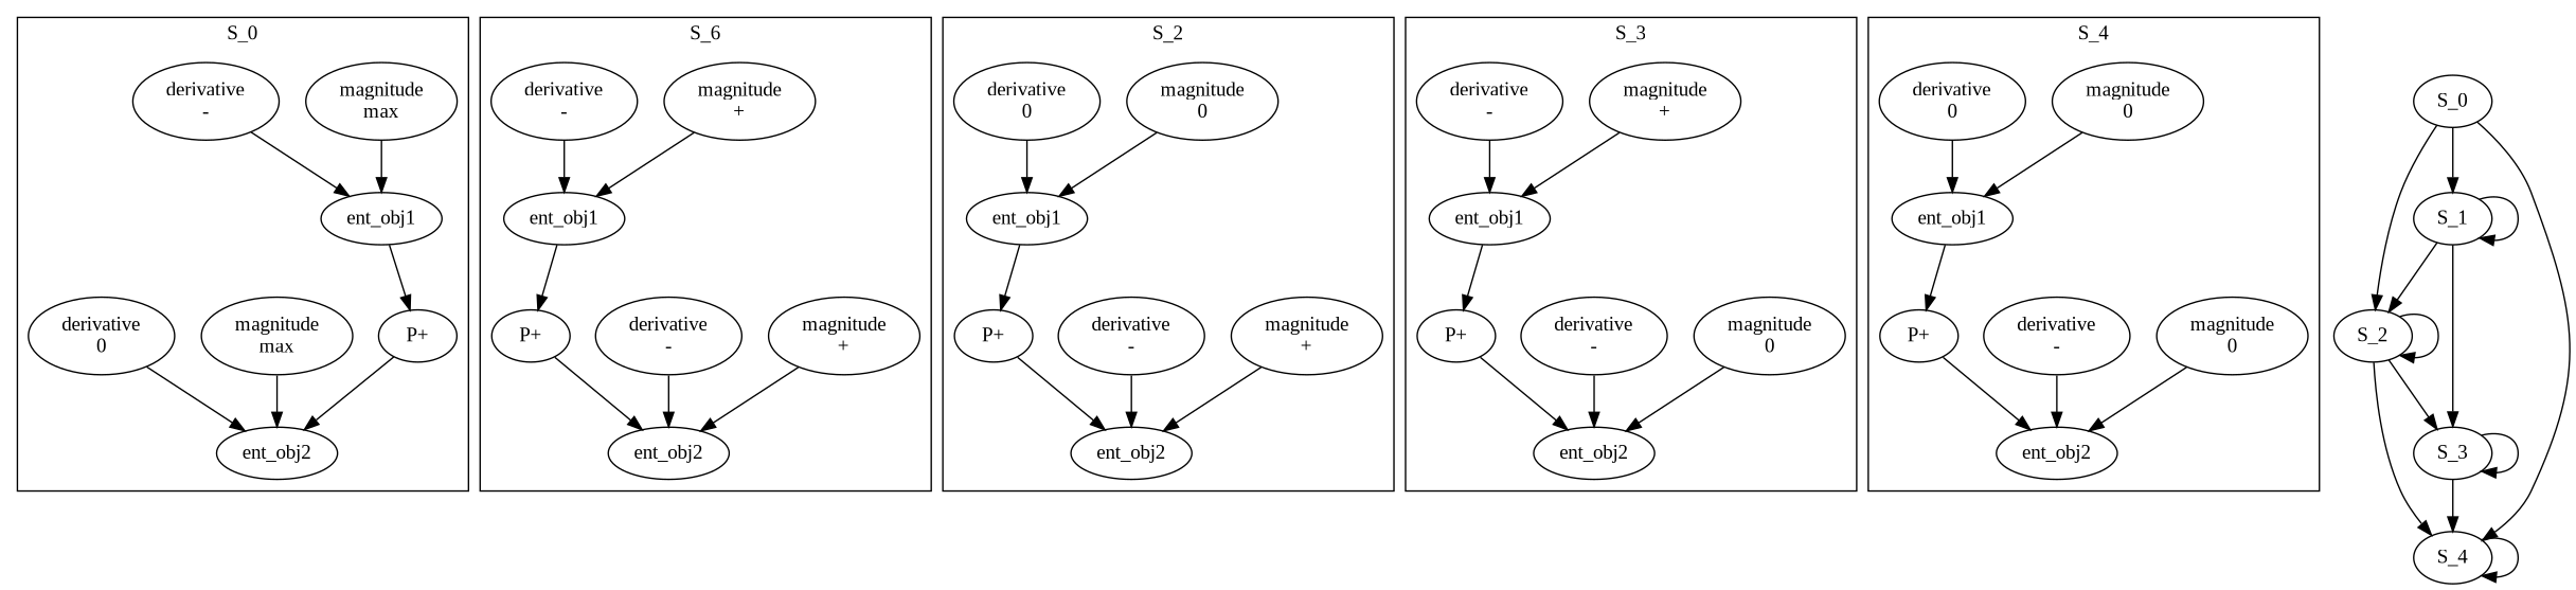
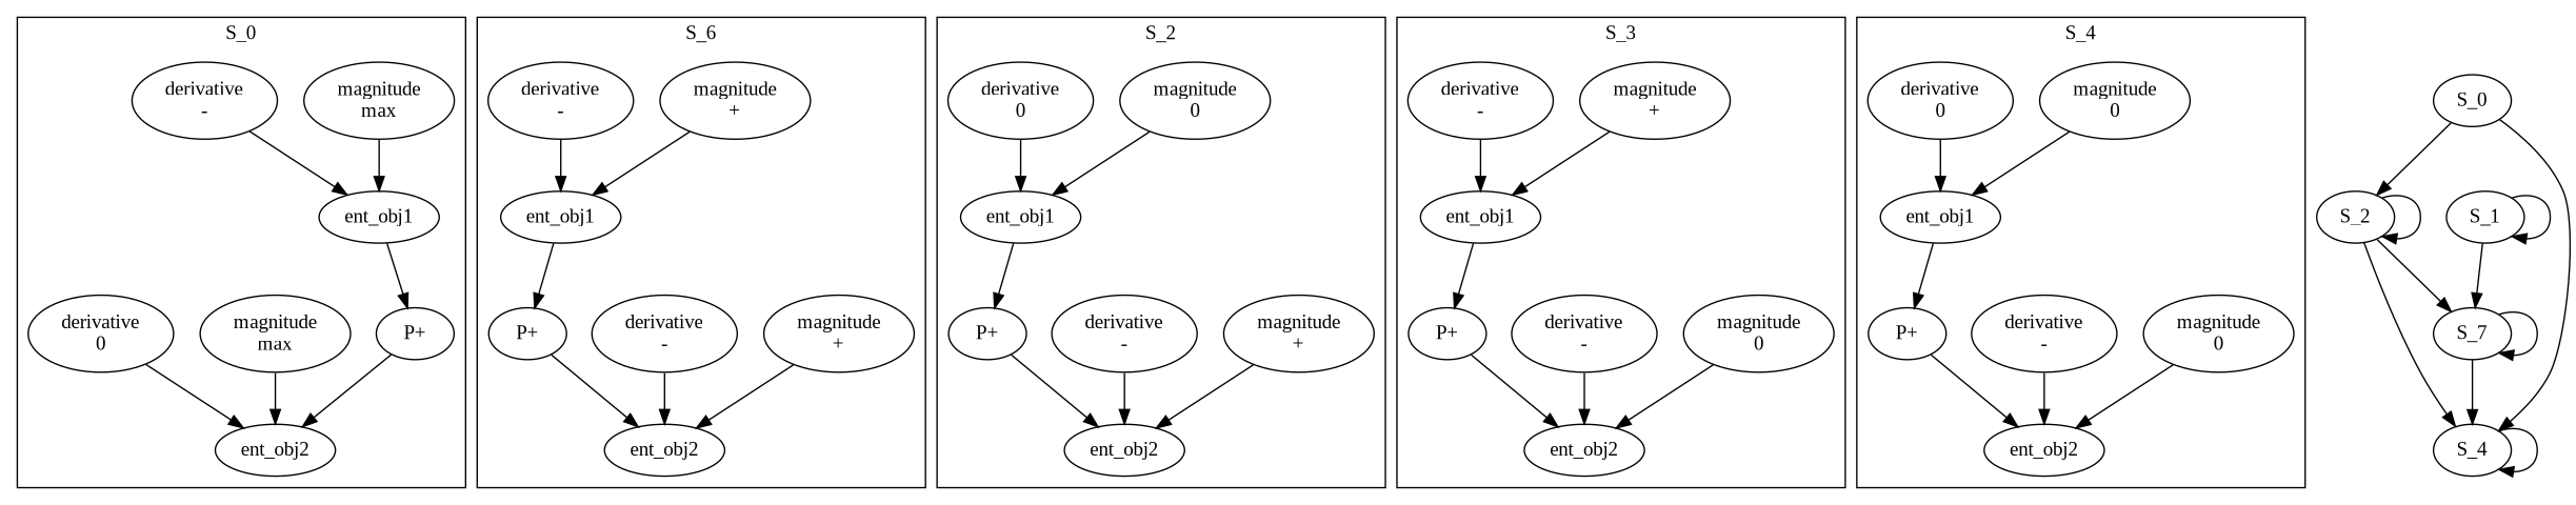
  digraph {
    fontname="Liberation Serif"
    node [fontname="Liberation Serif"]
    edge [fontname="Liberation Serif"]
    n1 [label=ent_obj1]
    n2 [label="P+"]
    n3 [label="magnitude\nmax"]
    n4 [label="derivative\n-"]
    n5 [label=ent_obj2]
    n6 [label="magnitude\nmax"]
    n7 [label="derivative\n0"]
    n8 [label=ent_obj2]
    n9 [label="magnitude\n+"]
    n10 [label="derivative\n-"]
    n11 [label=ent_obj1]
    n12 [label="P+"]
    n13 [label="magnitude\n+"]
    n14 [label="derivative\n-"]
    n15 [label=ent_obj2]
    n16 [label="magnitude\n+"]
    n17 [label="derivative\n-"]
    n18 [label=ent_obj1]
    n19 [label="P+"]
    n20 [label="magnitude\n0"]
    n21 [label="derivative\n0"]
    n22 [label=ent_obj2]
    n23 [label="magnitude\n0"]
    n24 [label="derivative\n-"]
    n25 [label=ent_obj1]
    n26 [label="P+"]
    n27 [label="magnitude\n+"]
    n28 [label="derivative\n-"]
    n29 [label=ent_obj2]
    n30 [label="magnitude\n0"]
    n31 [label="derivative\n-"]
    n32 [label=ent_obj1]
    n33 [label="P+"]
    n34 [label="magnitude\n0"]
    n35 [label="derivative\n0"]
    S_0
    S_1
    S_2
    S_4
-   S_3
+   S_3 [label=S_7]
    subgraph cluster_1 {
      label=S_0
      n1
      n2
      n3
      n4
      n5
      n6
      n7
    }
    subgraph cluster_2 {
      label=S_6
      n8
      n9
      n10
      n11
      n12
      n13
      n14
    }
    subgraph cluster_3 {
      label=S_2
      n15
      n16
      n17
      n18
      n19
      n20
      n21
    }
    subgraph cluster_4 {
      label=S_3
      n22
      n23
      n24
      n25
      n26
      n27
      n28
    }
    subgraph cluster_5 {
      label=S_4
      n29
      n30
      n31
      n32
      n33
      n34
      n35
    }
    n1 -> n2
    n2 -> n5
    n3 -> n1
    n4 -> n1
    n6 -> n5
    n7 -> n5
    n9 -> n8
    n10 -> n8
    n11 -> n12
    n12 -> n8
    n13 -> n11
    n14 -> n11
    n16 -> n15
    n17 -> n15
    n18 -> n19
    n19 -> n15
    n20 -> n18
    n21 -> n18
    n23 -> n22
    n24 -> n22
    n25 -> n26
    n26 -> n22
    n27 -> n25
    n28 -> n25
    n30 -> n29
    n31 -> n29
    n32 -> n33
    n33 -> n29
    n34 -> n32
    n35 -> n32
-   S_0 -> S_1
    S_0 -> S_2
    S_0 -> S_4
    S_1 -> S_1
-   S_1 -> S_2
    S_1 -> S_3
    S_2 -> S_2
    S_2 -> S_4
    S_2 -> S_3
    S_4 -> S_4
    S_3 -> S_4
    S_3 -> S_3
  }
